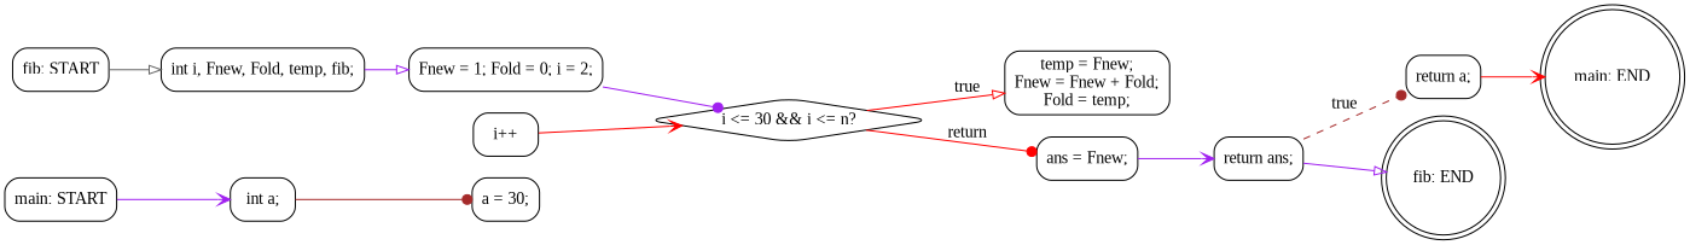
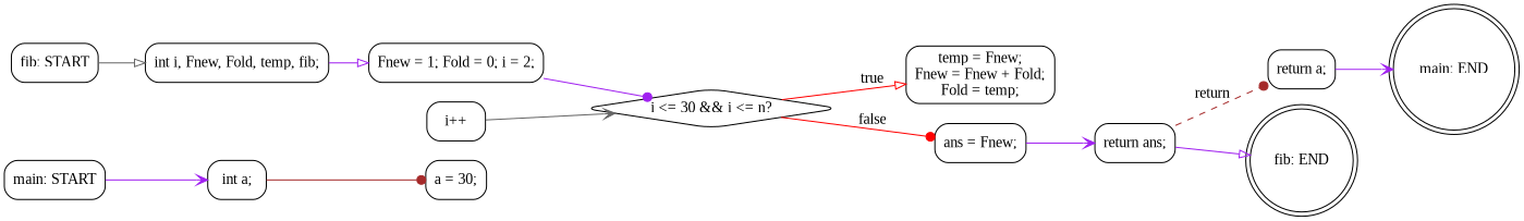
  digraph {
    fontname="Liberation Serif"
    rankdir=LR
    node [fontname="Liberation Serif" shape=box style=rounded]
    edge [arrowhead=vee color=purple fontname="Liberation Serif"]
    n1 [label="main: START"]
    n2 [label="int a;"]
    n3 [label="a = 30;"]
    n4 [label="return a;"]
    n5 [label="main: END" shape=doublecircle]
    n6 [label="fib: START"]
    n7 [label="int i, Fnew, Fold, temp, fib;"]
    n8 [label="Fnew = 1; Fold = 0; i = 2;"]
    n9 [label="i <= 30 && i <= n?" shape=diamond]
    n10 [label="temp = Fnew;\nFnew = Fnew + Fold;\nFold = temp;"]
    n11 [label="ans = Fnew;"]
    n12 [label="return ans;"]
    n13 [label="i++"]
    n14 [label="fib: END" shape=doublecircle]
    n1 -> n2
    n2 -> n3 [arrowhead=dot color=brown]
-   n4 -> n5 [color=red]
+   n4 -> n5
    n6 -> n7 [arrowhead=onormal color=gray40]
    n7 -> n8 [arrowhead=onormal]
    n8 -> n9 [arrowhead=dot]
    n9 -> n10 [arrowhead=onormal color=red label=true]
-   n9 -> n11 [arrowhead=dot color=red label=return]
+   n9 -> n11 [arrowhead=dot color=red label=false]
    n11 -> n12
-   n12 -> n4 [arrowhead=dot color=brown label=true style=dashed]
+   n12 -> n4 [arrowhead=dot color=brown label=return style=dashed]
    n12 -> n14 [arrowhead=onormal]
-   n13 -> n9 [color=red]
+   n13 -> n9 [color=gray40]
  }
